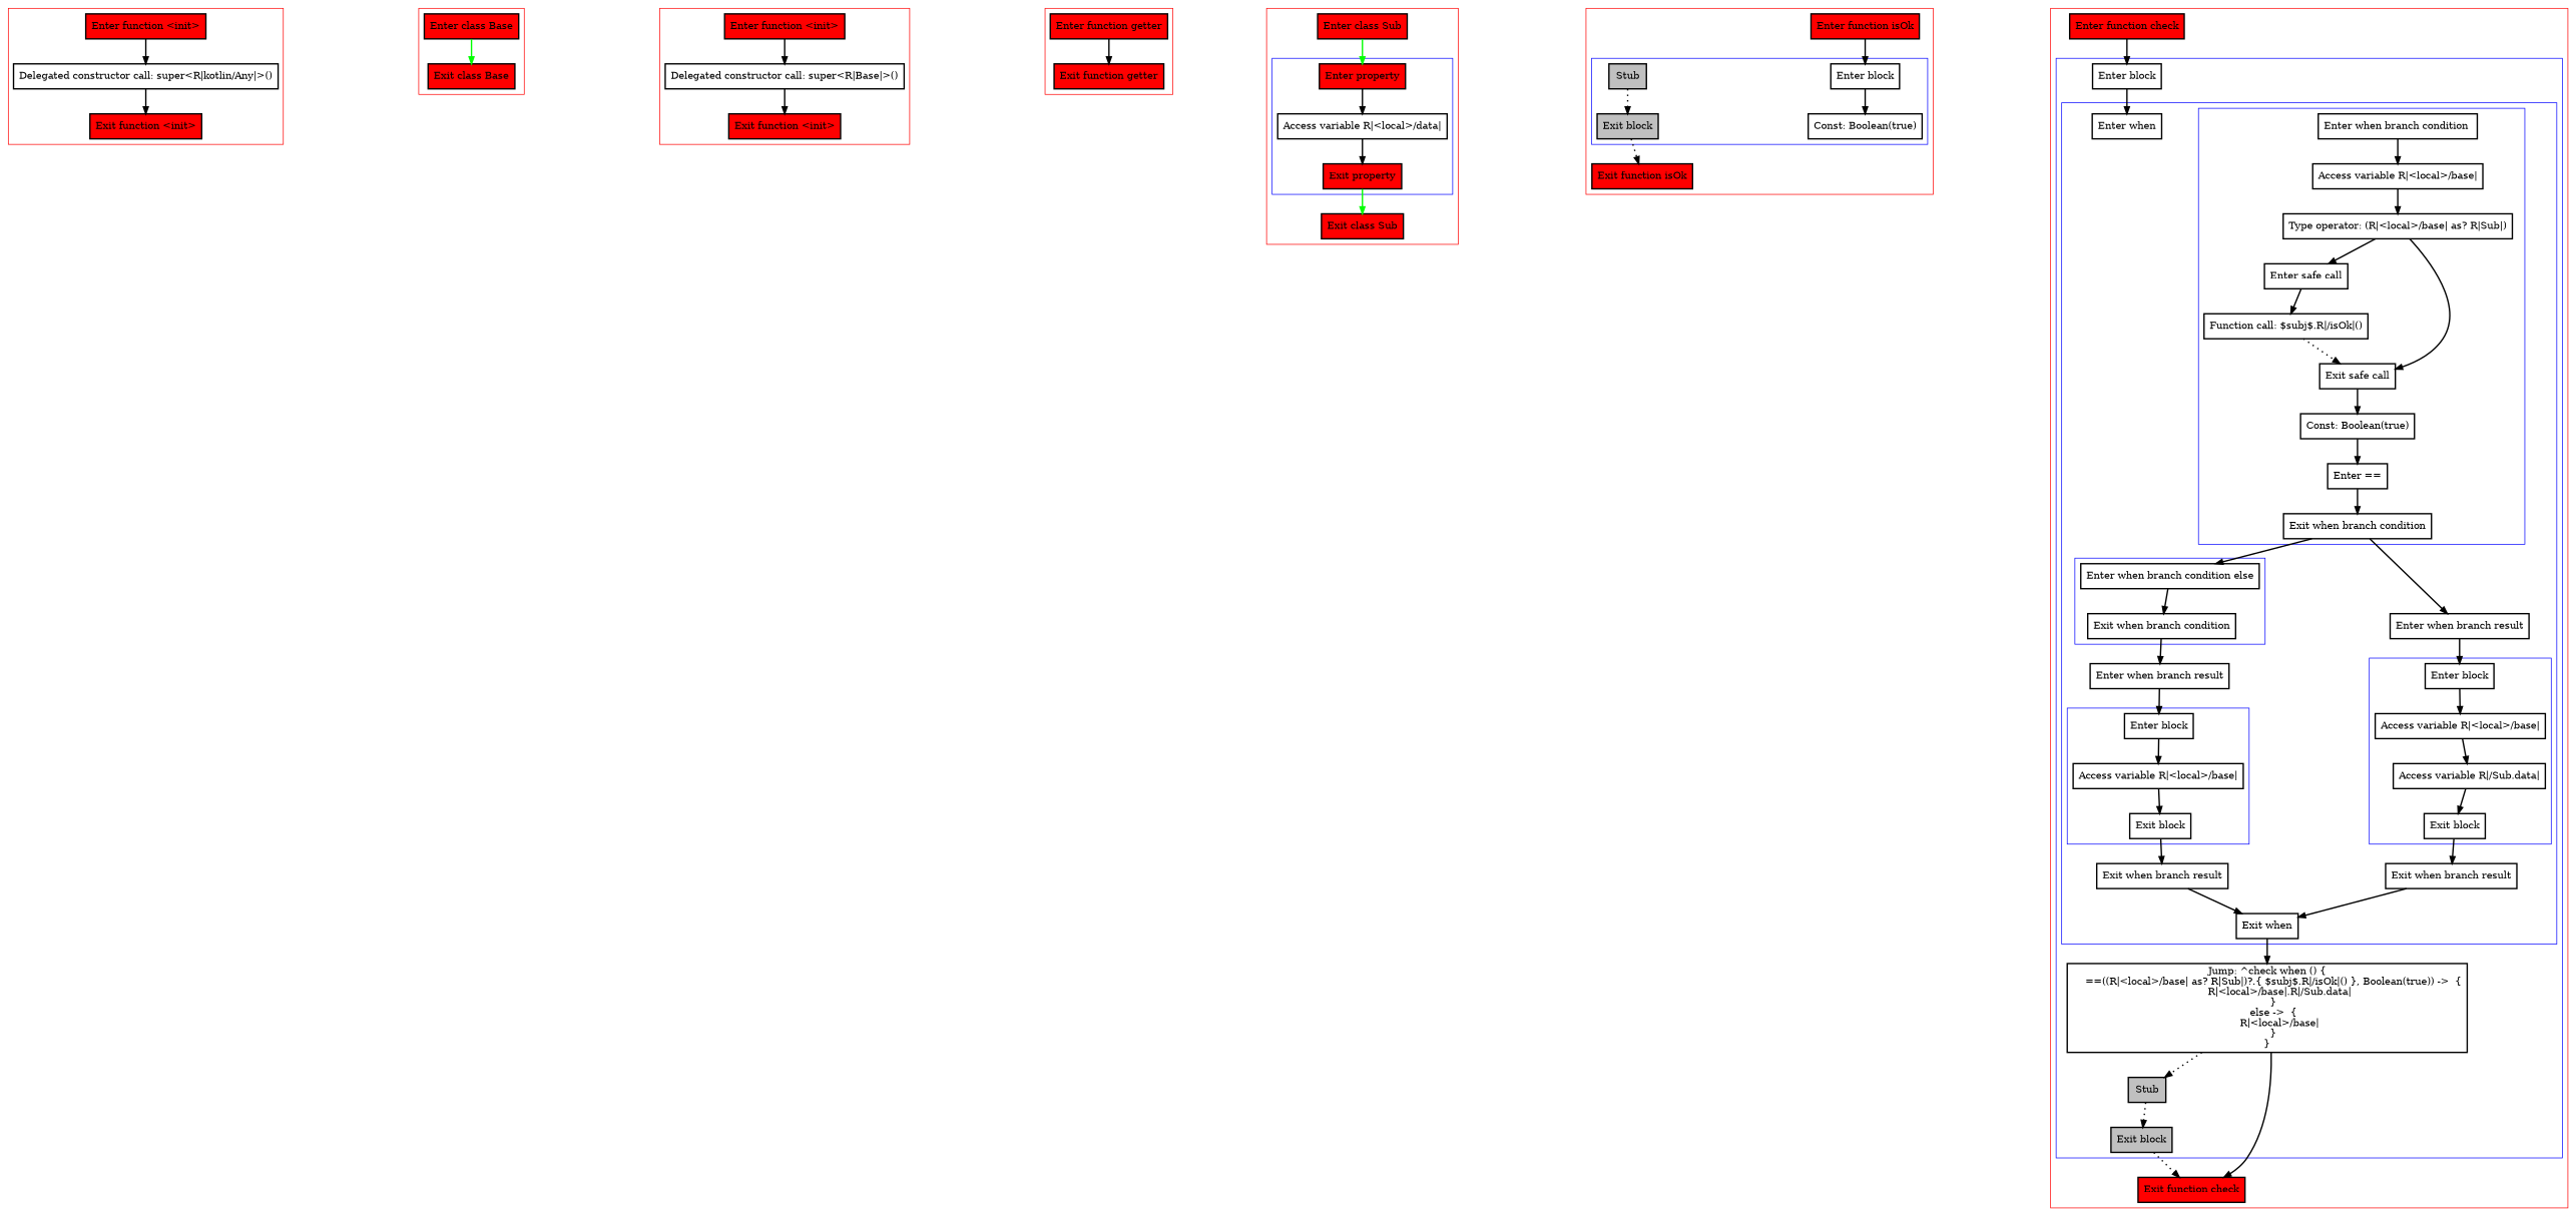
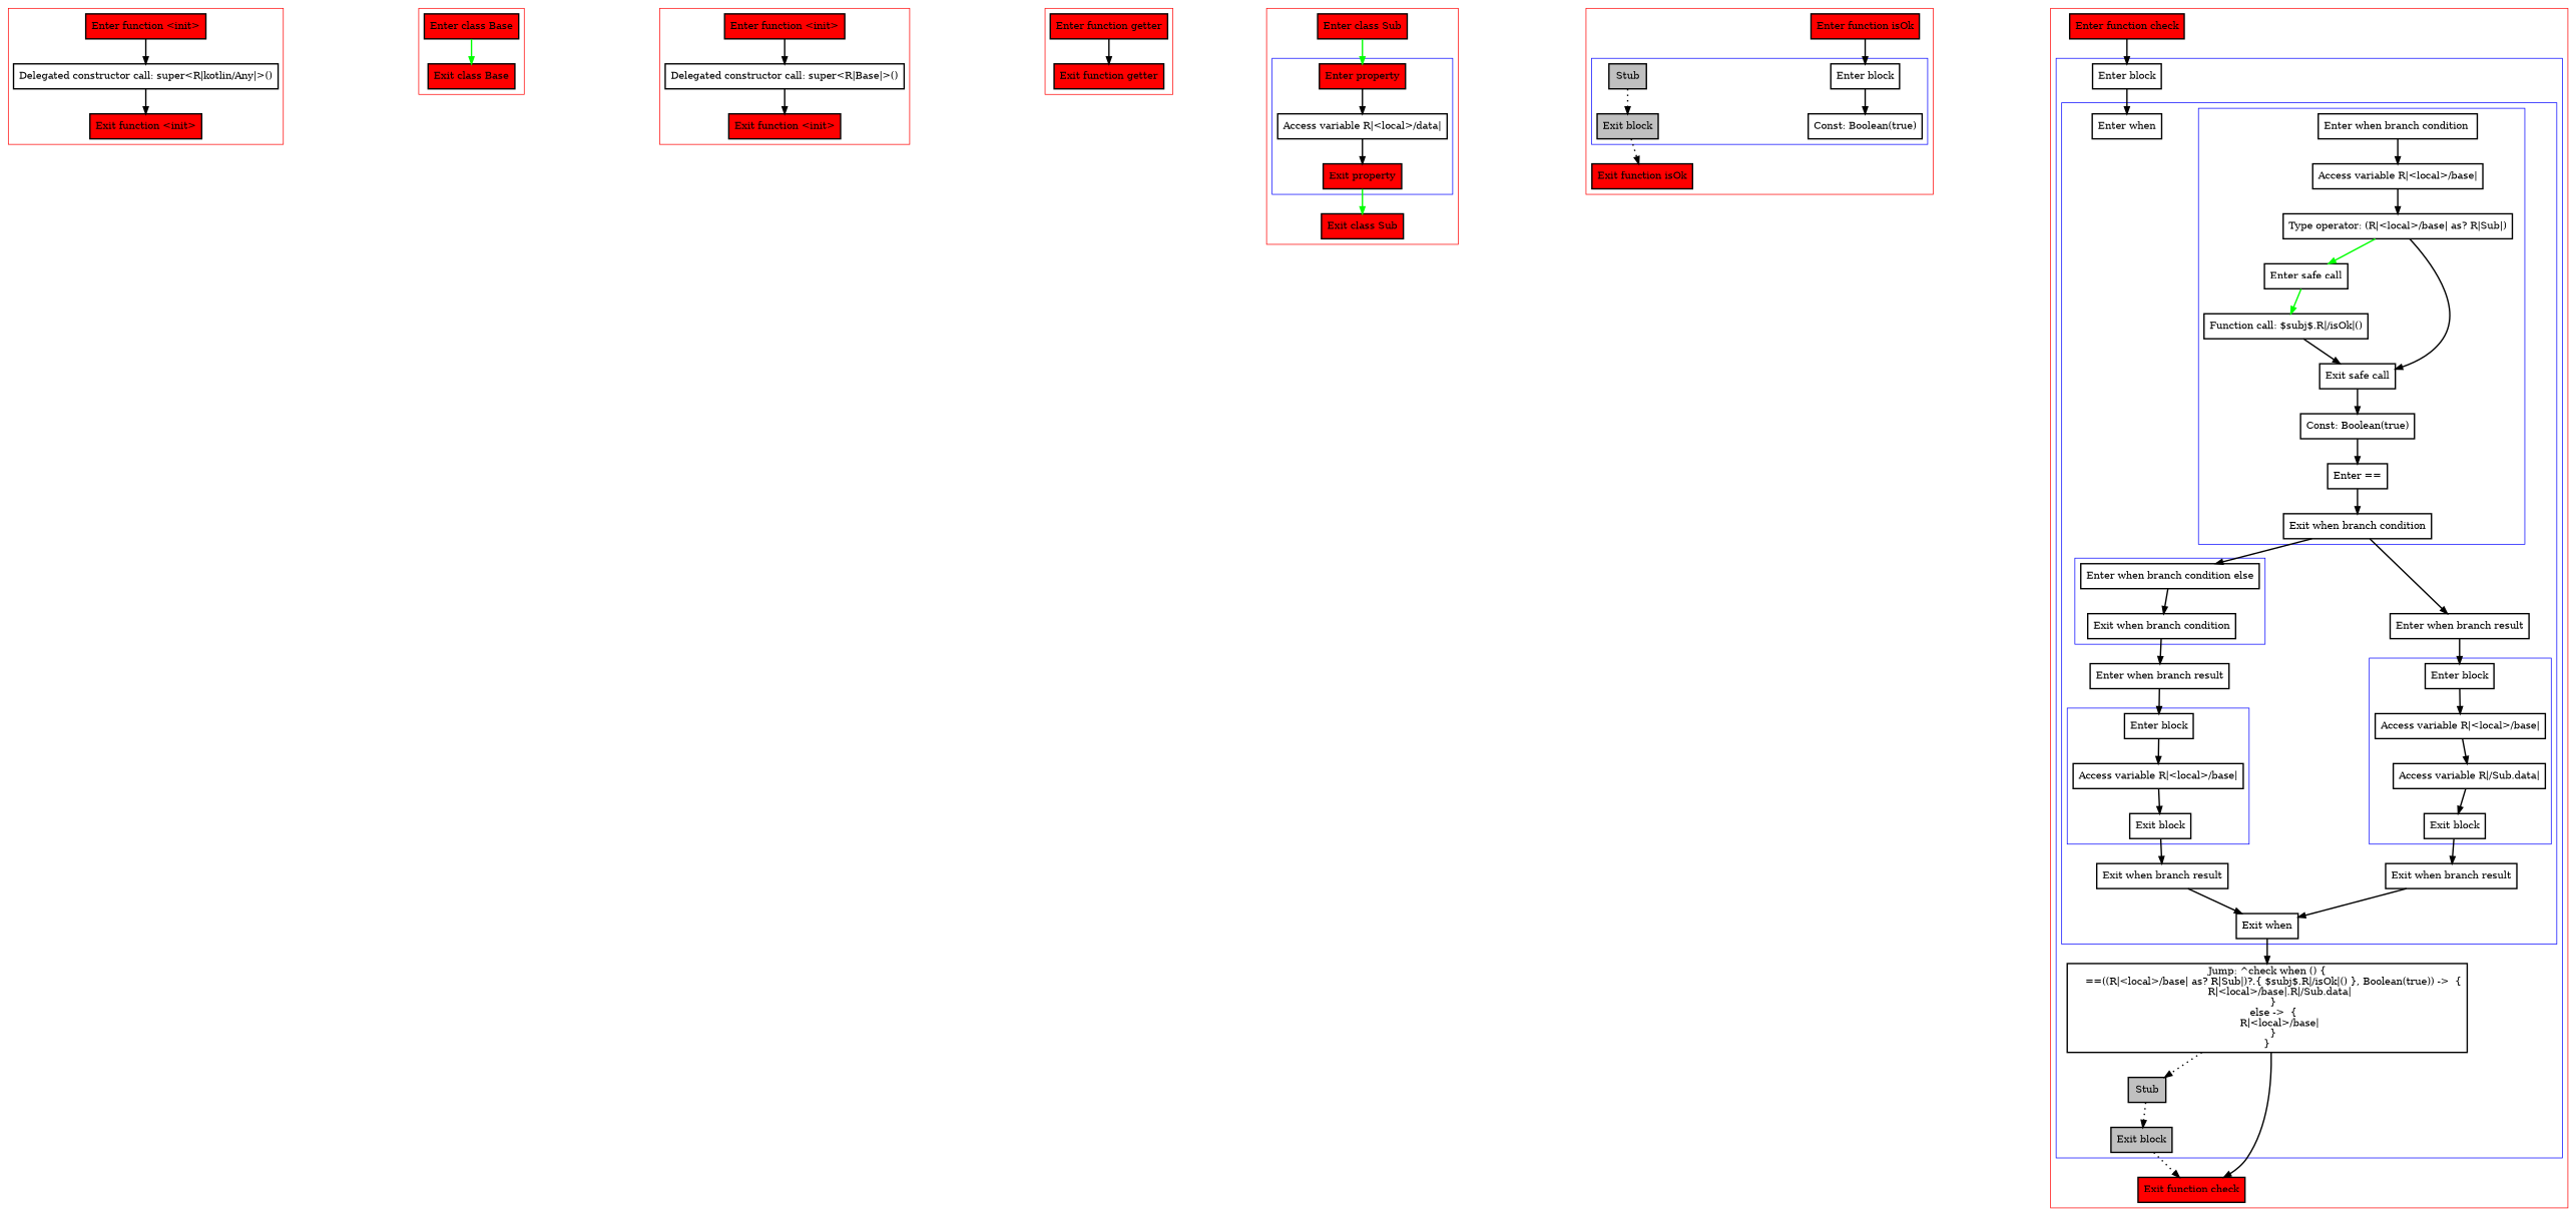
  digraph {
    nodesep=3
    node [penwidth=2 shape=box]
    edge [penwidth=2]
    n1 [fillcolor=red label="Enter function <init>" style=filled]
    n2 [label="Delegated constructor call: super<R|kotlin/Any|>()"]
    n3 [fillcolor=red label="Exit function <init>" style=filled]
    n4 [fillcolor=red label="Enter class Base" style=filled]
    n5 [fillcolor=red label="Exit class Base" style=filled]
    n6 [fillcolor=red label="Enter function <init>" style=filled]
    n7 [label="Delegated constructor call: super<R|Base|>()"]
    n8 [fillcolor=red label="Exit function <init>" style=filled]
    n9 [fillcolor=red label="Enter function getter" style=filled]
    n10 [fillcolor=red label="Exit function getter" style=filled]
    n11 [fillcolor=red label="Enter property" style=filled]
    n12 [label="Access variable R|<local>/data|"]
    n13 [fillcolor=red label="Exit property" style=filled]
    n14 [fillcolor=red label="Enter class Sub" style=filled]
    n15 [fillcolor=red label="Exit class Sub" style=filled]
    n16 [label="Enter block"]
    n17 [label="Const: Boolean(true)"]
    n18 [fillcolor=gray label=Stub style=filled]
    n19 [fillcolor=gray label="Exit block" style=filled]
    n20 [fillcolor=red label="Enter function isOk" style=filled]
    n21 [fillcolor=red label="Exit function isOk" style=filled]
    n22 [label="Enter when branch condition "]
    n23 [label="Access variable R|<local>/base|"]
    n24 [label="Type operator: (R|<local>/base| as? R|Sub|)"]
    n25 [label="Enter safe call"]
    n26 [label="Function call: $subj$.R|/isOk|()"]
    n27 [label="Exit safe call"]
    n28 [label="Const: Boolean(true)"]
    n29 [label="Enter =="]
    n30 [label="Exit when branch condition"]
    n31 [label="Enter when branch condition else"]
    n32 [label="Exit when branch condition"]
    n33 [label="Enter block"]
    n34 [label="Access variable R|<local>/base|"]
    n35 [label="Exit block"]
    n36 [label="Enter block"]
    n37 [label="Access variable R|<local>/base|"]
    n38 [label="Access variable R|/Sub.data|"]
    n39 [label="Exit block"]
    n40 [label="Enter when"]
    n41 [label="Enter when branch result"]
    n42 [label="Exit when branch result"]
    n43 [label="Enter when branch result"]
    n44 [label="Exit when branch result"]
    n45 [label="Exit when"]
    n46 [label="Enter block"]
    n47 [label="Jump: ^check when () {\n    ==((R|<local>/base| as? R|Sub|)?.{ $subj$.R|/isOk|() }, Boolean(true)) ->  {\n        R|<local>/base|.R|/Sub.data|\n    }\n    else ->  {\n        R|<local>/base|\n    }\n}\n"]
    n48 [fillcolor=gray label=Stub style=filled]
    n49 [fillcolor=gray label="Exit block" style=filled]
    n50 [fillcolor=red label="Enter function check" style=filled]
    n51 [fillcolor=red label="Exit function check" style=filled]
    subgraph cluster_1 {
      color=red
      n1
      n2
      n3
    }
    subgraph cluster_2 {
      color=red
      n4
      n5
    }
    subgraph cluster_3 {
      color=red
      n6
      n7
      n8
    }
    subgraph cluster_4 {
      color=red
      n9
      n10
    }
    subgraph cluster_5 {
      color=red
      n14
      n15
      subgraph cluster_6 {
        color=blue
        n11
        n12
        n13
      }
    }
    subgraph cluster_7 {
      color=red
      n20
      n21
      subgraph cluster_8 {
        color=blue
        n16
        n17
        n18
        n19
      }
    }
    subgraph cluster_9 {
      color=red
      n50
      n51
      subgraph cluster_10 {
        color=blue
        n46
        n47
        n48
        n49
        subgraph cluster_11 {
          color=blue
          n40
          n41
          n42
          n43
          n44
          n45
          subgraph cluster_12 {
            color=blue
            n22
            n23
            n24
            n25
            n26
            n27
            n28
            n29
            n30
          }
          subgraph cluster_13 {
            color=blue
            n31
            n32
          }
          subgraph cluster_14 {
            color=blue
            n33
            n34
            n35
          }
          subgraph cluster_15 {
            color=blue
            n36
            n37
            n38
            n39
          }
        }
      }
    }
    n1 -> n2
    n2 -> n3
    n4 -> n5 [color=green]
    n6 -> n7
    n7 -> n8
    n9 -> n10
    n11 -> n12
    n12 -> n13
    n13 -> n15 [color=green]
    n14 -> n11 [color=green]
    n16 -> n17
    n18 -> n19 [style=dotted]
    n19 -> n21 [style=dotted]
    n20 -> n16
    n22 -> n23
    n23 -> n24
-   n24 -> n25
+   n24 -> n25 [color=green]
    n24 -> n27
-   n25 -> n26
-   n26 -> n27 [style=dotted]
+   n25 -> n26 [color=green]
+   n26 -> n27
    n27 -> n28
    n28 -> n29
    n29 -> n30
    n30 -> n31
    n30 -> n43
    n31 -> n32
    n32 -> n41
    n33 -> n34
    n34 -> n35
    n35 -> n42
    n36 -> n37
    n37 -> n38
    n38 -> n39
    n39 -> n44
    n41 -> n33
    n42 -> n45
    n43 -> n36
    n44 -> n45
    n45 -> n47
    n46 -> n40
    n47 -> n48 [style=dotted]
    n47 -> n51
    n48 -> n49 [style=dotted]
    n49 -> n51 [style=dotted]
    n50 -> n46
  }
